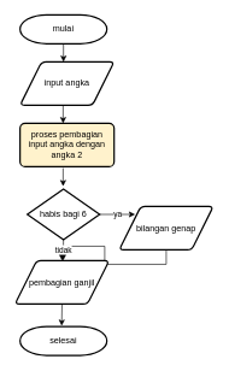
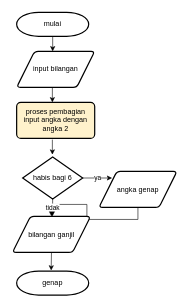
  <mxCell id="0" />
  <mxCell id="1" parent="0" />
  <mxCell id="2" value="mulai" style="strokeWidth=2;html=1;shape=mxgraph.flowchart.terminator;whiteSpace=wrap;" vertex="1" parent="1"><mxGeometry x="27" y="20" width="120" height="40" as="geometry" /></mxCell>
- <mxCell id="3" value="selesai" style="strokeWidth=2;html=1;shape=mxgraph.flowchart.terminator;whiteSpace=wrap;" vertex="1" parent="1"><mxGeometry x="27" y="451" width="120" height="40" as="geometry" /></mxCell>
- <mxCell id="4" value="input angka" style="shape=parallelogram;html=1;strokeWidth=2;perimeter=parallelogramPerimeter;whiteSpace=wrap;rounded=1;arcSize=12;size=0.23;" vertex="1" parent="1"><mxGeometry x="27" y="85" width="130" height="60" as="geometry" /></mxCell>
+ <mxCell id="3" value="genap" style="strokeWidth=2;html=1;shape=mxgraph.flowchart.terminator;whiteSpace=wrap;" vertex="1" parent="1"><mxGeometry x="27" y="451" width="120" height="40" as="geometry" /></mxCell>
+ <mxCell id="4" value="input bilangan" style="shape=parallelogram;html=1;strokeWidth=2;perimeter=parallelogramPerimeter;whiteSpace=wrap;rounded=1;arcSize=12;size=0.23;" vertex="1" parent="1"><mxGeometry x="27" y="85" width="130" height="60" as="geometry" /></mxCell>
  <mxCell id="5" value="" style="endArrow=classic;html=1;rounded=0;" edge="1" parent="1"><mxGeometry width="50" height="50" relative="1" as="geometry"><mxPoint x="87" y="60" as="sourcePoint" /><mxPoint x="87" y="85" as="targetPoint" /><Array as="points" /></mxGeometry></mxCell>
  <mxCell id="6" value="proses pembagian input angka dengan angka 2" style="rounded=1;whiteSpace=wrap;html=1;absoluteArcSize=1;arcSize=14;strokeWidth=2;fillColor=#fff2cc;" vertex="1" parent="1"><mxGeometry x="27" y="170" width="130" height="60" as="geometry" /></mxCell>
  <mxCell id="7" value="habis bagi 6" style="strokeWidth=2;html=1;shape=mxgraph.flowchart.decision;whiteSpace=wrap;" vertex="1" parent="1"><mxGeometry x="37" y="261" width="100" height="70" as="geometry" /></mxCell>
  <mxCell id="8" value="ya" style="endArrow=classic;html=1;rounded=0;" edge="1" parent="1"><mxGeometry width="50" height="50" relative="1" as="geometry"><mxPoint x="136.5" y="296" as="sourcePoint" /><mxPoint x="186" y="296" as="targetPoint" /></mxGeometry></mxCell>
  <mxCell id="9" style="edgeStyle=orthogonalEdgeStyle;rounded=0;orthogonalLoop=1;jettySize=auto;html=1;exitX=0.5;exitY=1;exitDx=0;exitDy=0;" edge="1" parent="1" source="10" target="13"><mxGeometry relative="1" as="geometry" /></mxCell>
- <mxCell id="10" value="bilangan genap" style="shape=parallelogram;html=1;strokeWidth=2;perimeter=parallelogramPerimeter;whiteSpace=wrap;rounded=1;arcSize=12;size=0.23;" vertex="1" parent="1"><mxGeometry x="164" y="285" width="130" height="60" as="geometry" /></mxCell>
+ <mxCell id="10" value="angka genap" style="shape=parallelogram;html=1;strokeWidth=2;perimeter=parallelogramPerimeter;whiteSpace=wrap;rounded=1;arcSize=12;size=0.23;" vertex="1" parent="1"><mxGeometry x="164" y="285" width="130" height="60" as="geometry" /></mxCell>
  <mxCell id="11" value="" style="endArrow=classic;html=1;rounded=0;" edge="1" parent="1"><mxGeometry width="50" height="50" relative="1" as="geometry"><mxPoint x="86.5" y="145" as="sourcePoint" /><mxPoint x="86.5" y="170" as="targetPoint" /><Array as="points" /></mxGeometry></mxCell>
  <mxCell id="12" value="" style="endArrow=classic;html=1;rounded=0;" edge="1" parent="1"><mxGeometry width="50" height="50" relative="1" as="geometry"><mxPoint x="86.5" y="232" as="sourcePoint" /><mxPoint x="86.5" y="257" as="targetPoint" /><Array as="points" /></mxGeometry></mxCell>
- <mxCell id="13" value="pembagian ganjil" style="shape=parallelogram;html=1;strokeWidth=2;perimeter=parallelogramPerimeter;whiteSpace=wrap;rounded=1;arcSize=12;size=0.23;" vertex="1" parent="1"><mxGeometry x="20" y="360" width="130" height="60" as="geometry" /></mxCell>
+ <mxCell id="13" value="bilangan ganjil" style="shape=parallelogram;html=1;strokeWidth=2;perimeter=parallelogramPerimeter;whiteSpace=wrap;rounded=1;arcSize=12;size=0.23;" vertex="1" parent="1"><mxGeometry x="20" y="360" width="130" height="60" as="geometry" /></mxCell>
  <mxCell id="14" value="" style="endArrow=classic;html=1;rounded=0;entryX=0.5;entryY=0;entryDx=0;entryDy=0;" edge="1" parent="1"><mxGeometry width="50" height="50" relative="1" as="geometry"><mxPoint x="85" y="420" as="sourcePoint" /><mxPoint x="84.5" y="450" as="targetPoint" /></mxGeometry></mxCell>
  <mxCell id="15" value="tidak" style="endArrow=classic;html=1;rounded=0;entryX=0.5;entryY=0;entryDx=0;entryDy=0;" edge="1" parent="1"><mxGeometry width="50" height="50" relative="1" as="geometry"><mxPoint x="87" y="330" as="sourcePoint" /><mxPoint x="86.5" y="360" as="targetPoint" /></mxGeometry></mxCell>
